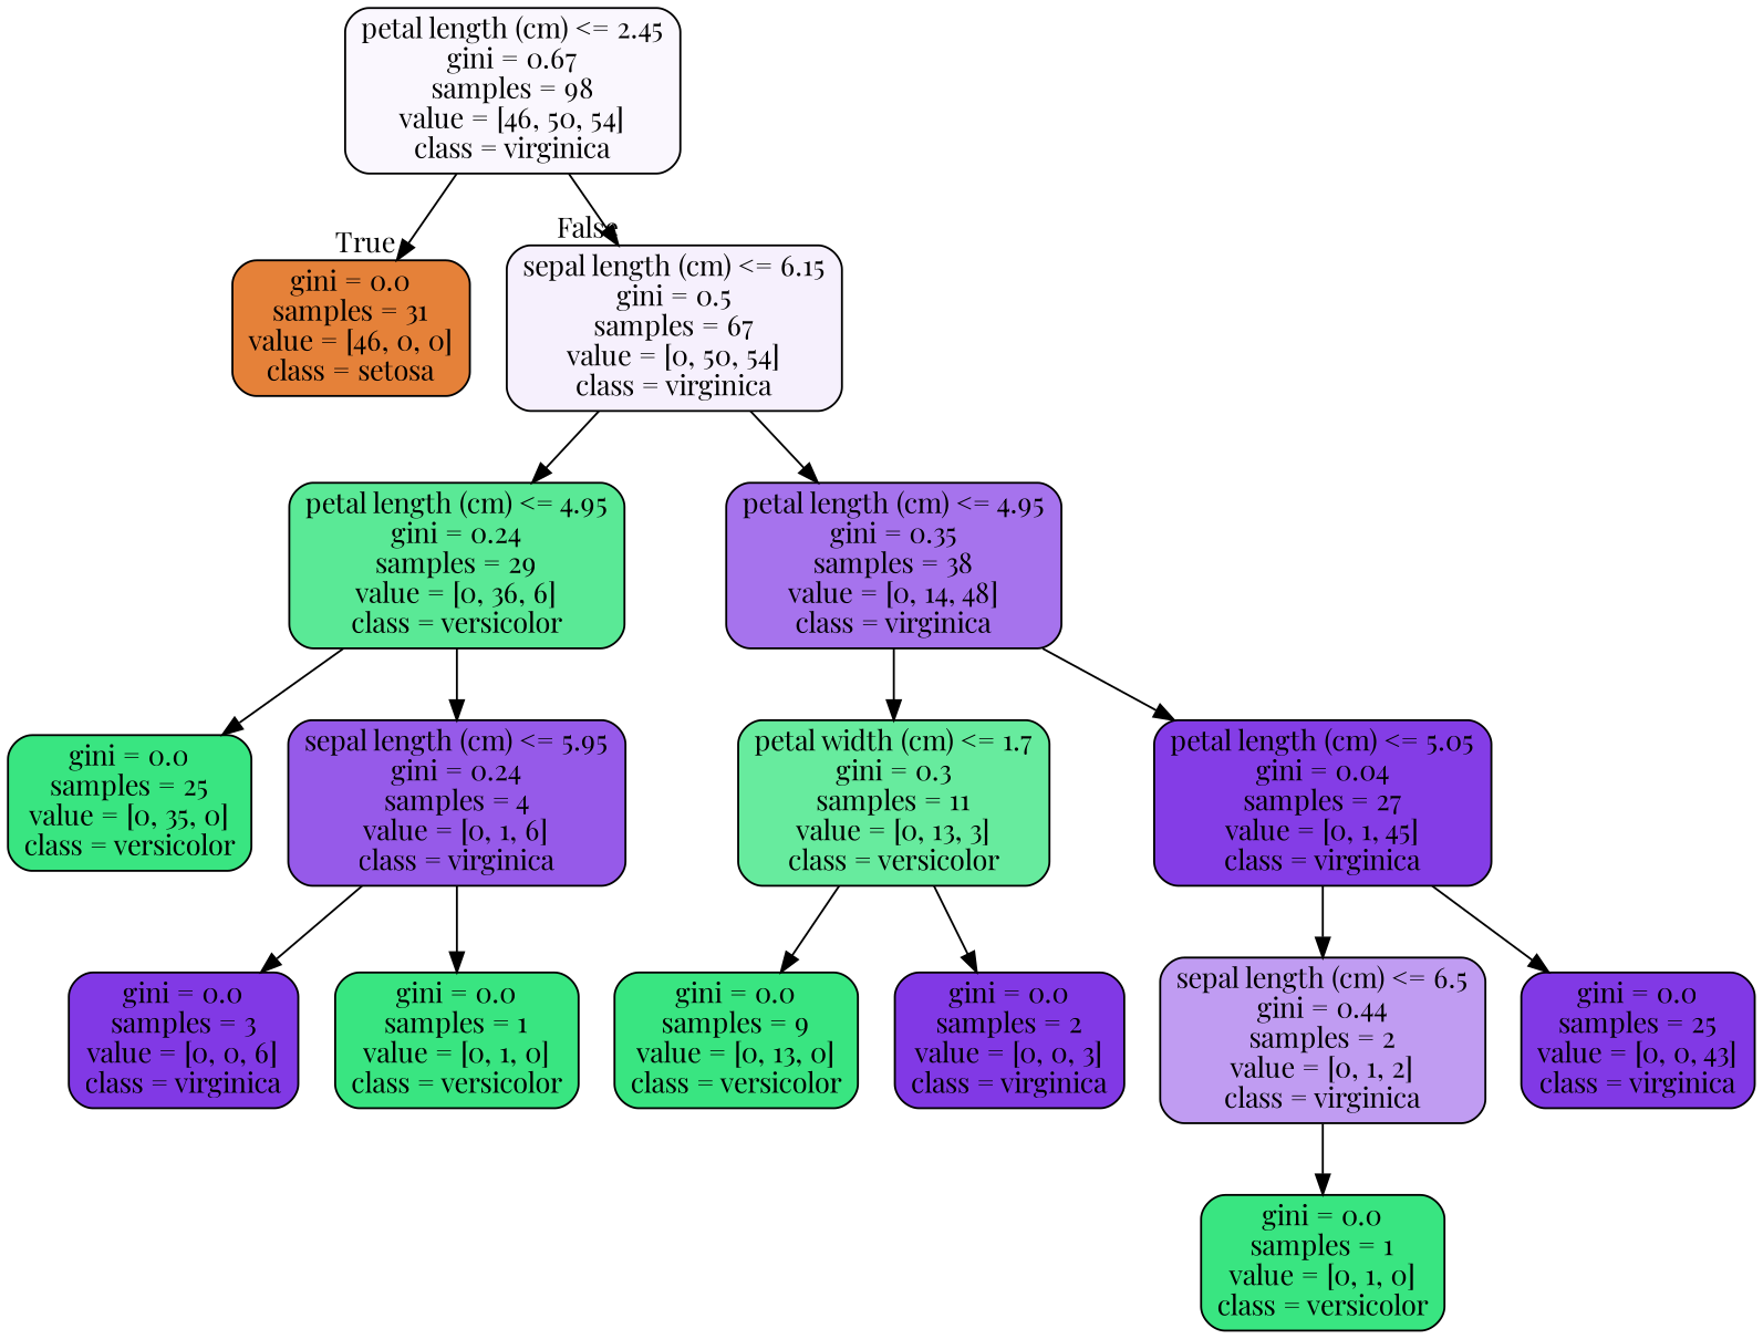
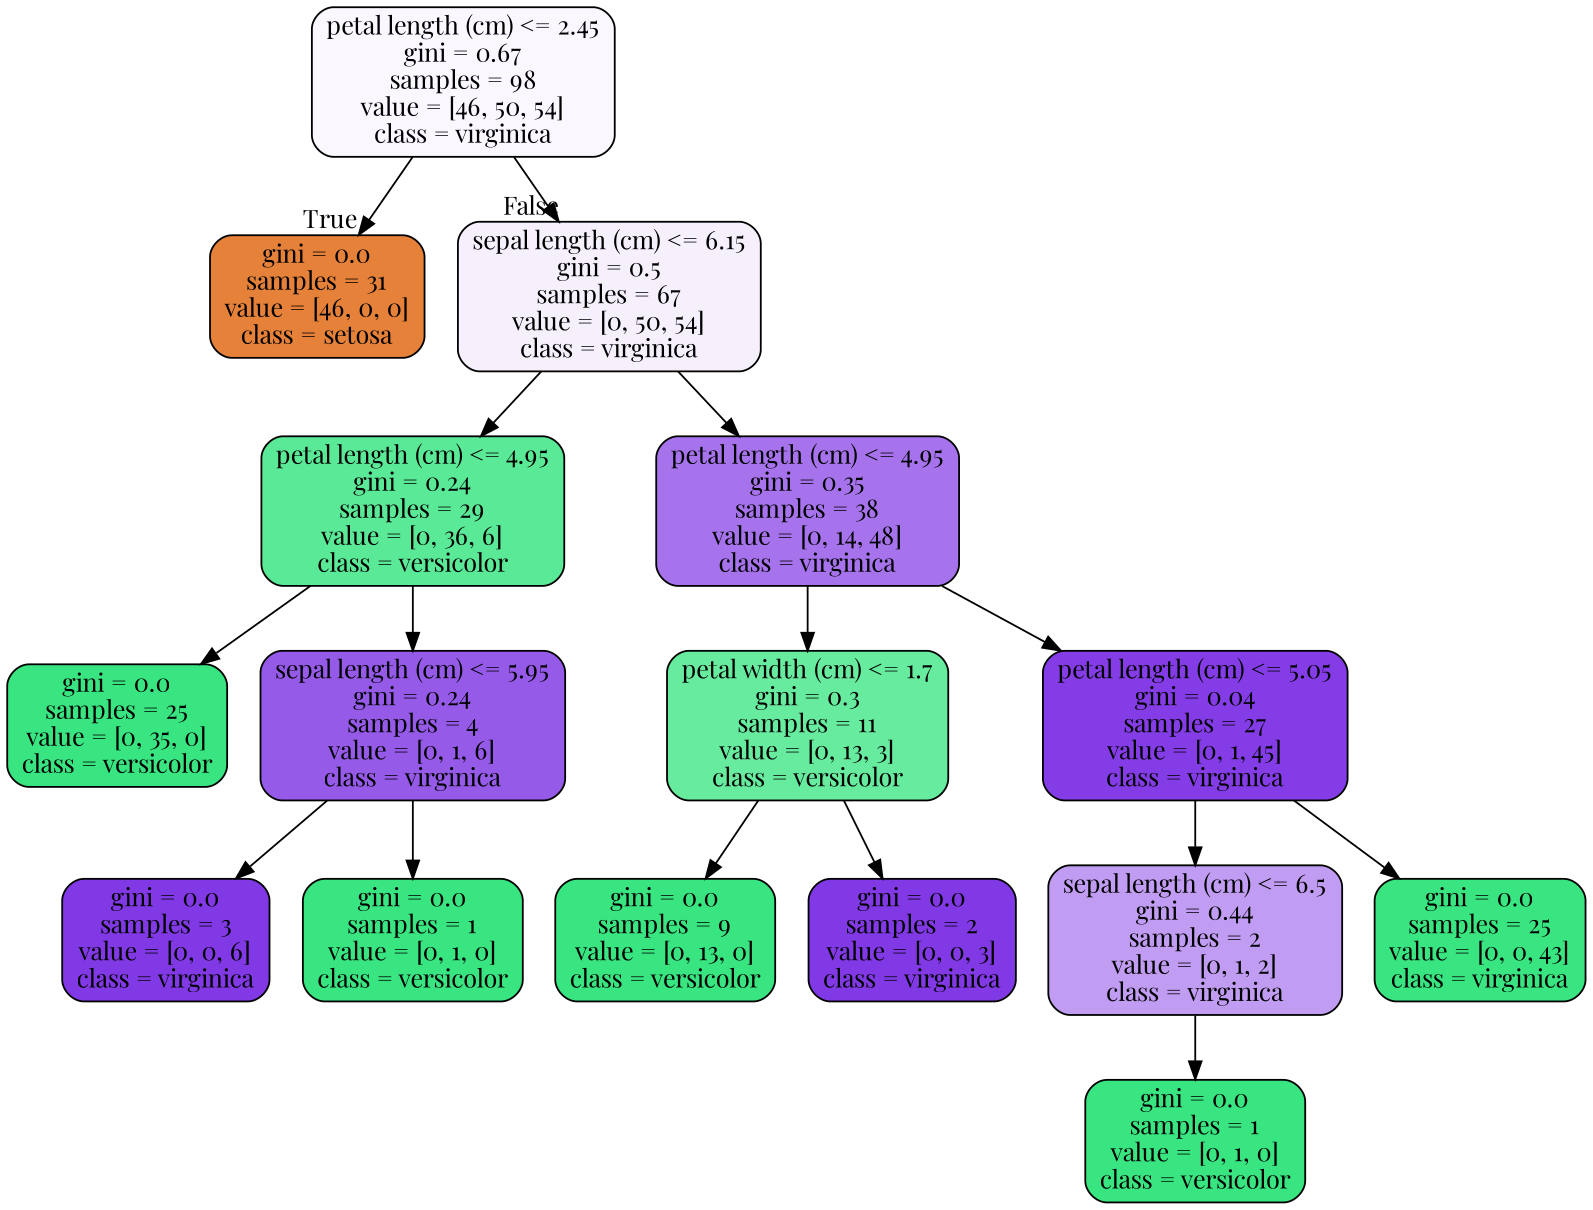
  digraph {
    fontname="Playfair Display"
    node [color=black fillcolor="#39e581" fontname="Playfair Display" shape=box style="filled, rounded"]
    edge [fontname="Playfair Display"]
    n1 [fillcolor="#faf7fe" label="petal length (cm) <= 2.45\ngini = 0.67\nsamples = 98\nvalue = [46, 50, 54]\nclass = virginica"]
    n2 [fillcolor="#e58139" label="gini = 0.0\nsamples = 31\nvalue = [46, 0, 0]\nclass = setosa"]
    n3 [fillcolor="#f6f0fd" label="sepal length (cm) <= 6.15\ngini = 0.5\nsamples = 67\nvalue = [0, 50, 54]\nclass = virginica"]
    n4 [fillcolor="#5ae996" label="petal length (cm) <= 4.95\ngini = 0.24\nsamples = 29\nvalue = [0, 36, 6]\nclass = versicolor"]
    n5 [fillcolor="#a673ed" label="petal length (cm) <= 4.95\ngini = 0.35\nsamples = 38\nvalue = [0, 14, 48]\nclass = virginica"]
    n6 [label="gini = 0.0\nsamples = 25\nvalue = [0, 35, 0]\nclass = versicolor"]
    n7 [fillcolor="#965ae9" label="sepal length (cm) <= 5.95\ngini = 0.24\nsamples = 4\nvalue = [0, 1, 6]\nclass = virginica"]
    n8 [fillcolor="#67eb9e" label="petal width (cm) <= 1.7\ngini = 0.3\nsamples = 11\nvalue = [0, 13, 3]\nclass = versicolor"]
    n9 [fillcolor="#843de6" label="petal length (cm) <= 5.05\ngini = 0.04\nsamples = 27\nvalue = [0, 1, 45]\nclass = virginica"]
    n10 [fillcolor="#8139e5" label="gini = 0.0\nsamples = 3\nvalue = [0, 0, 6]\nclass = virginica"]
    n11 [label="gini = 0.0\nsamples = 1\nvalue = [0, 1, 0]\nclass = versicolor"]
    n12 [label="gini = 0.0\nsamples = 9\nvalue = [0, 13, 0]\nclass = versicolor"]
    n13 [fillcolor="#8139e5" label="gini = 0.0\nsamples = 2\nvalue = [0, 0, 3]\nclass = virginica"]
    n14 [fillcolor="#c09cf2" label="sepal length (cm) <= 6.5\ngini = 0.44\nsamples = 2\nvalue = [0, 1, 2]\nclass = virginica"]
-   n15 [fillcolor="#8139e5" label="gini = 0.0\nsamples = 25\nvalue = [0, 0, 43]\nclass = virginica"]
+   n15 [label="gini = 0.0\nsamples = 25\nvalue = [0, 0, 43]\nclass = virginica"]
    n16 [label="gini = 0.0\nsamples = 1\nvalue = [0, 1, 0]\nclass = versicolor"]
    n1 -> n2 [headlabel=True labelangle=45 labeldistance=2.5]
    n1 -> n3 [headlabel=False labelangle=-45 labeldistance=2.5]
    n3 -> n4
    n3 -> n5
    n4 -> n6
    n4 -> n7
    n5 -> n8
    n5 -> n9
    n7 -> n10
    n7 -> n11
    n8 -> n12
    n8 -> n13
    n9 -> n14
    n9 -> n15
    n14 -> n16
  }
